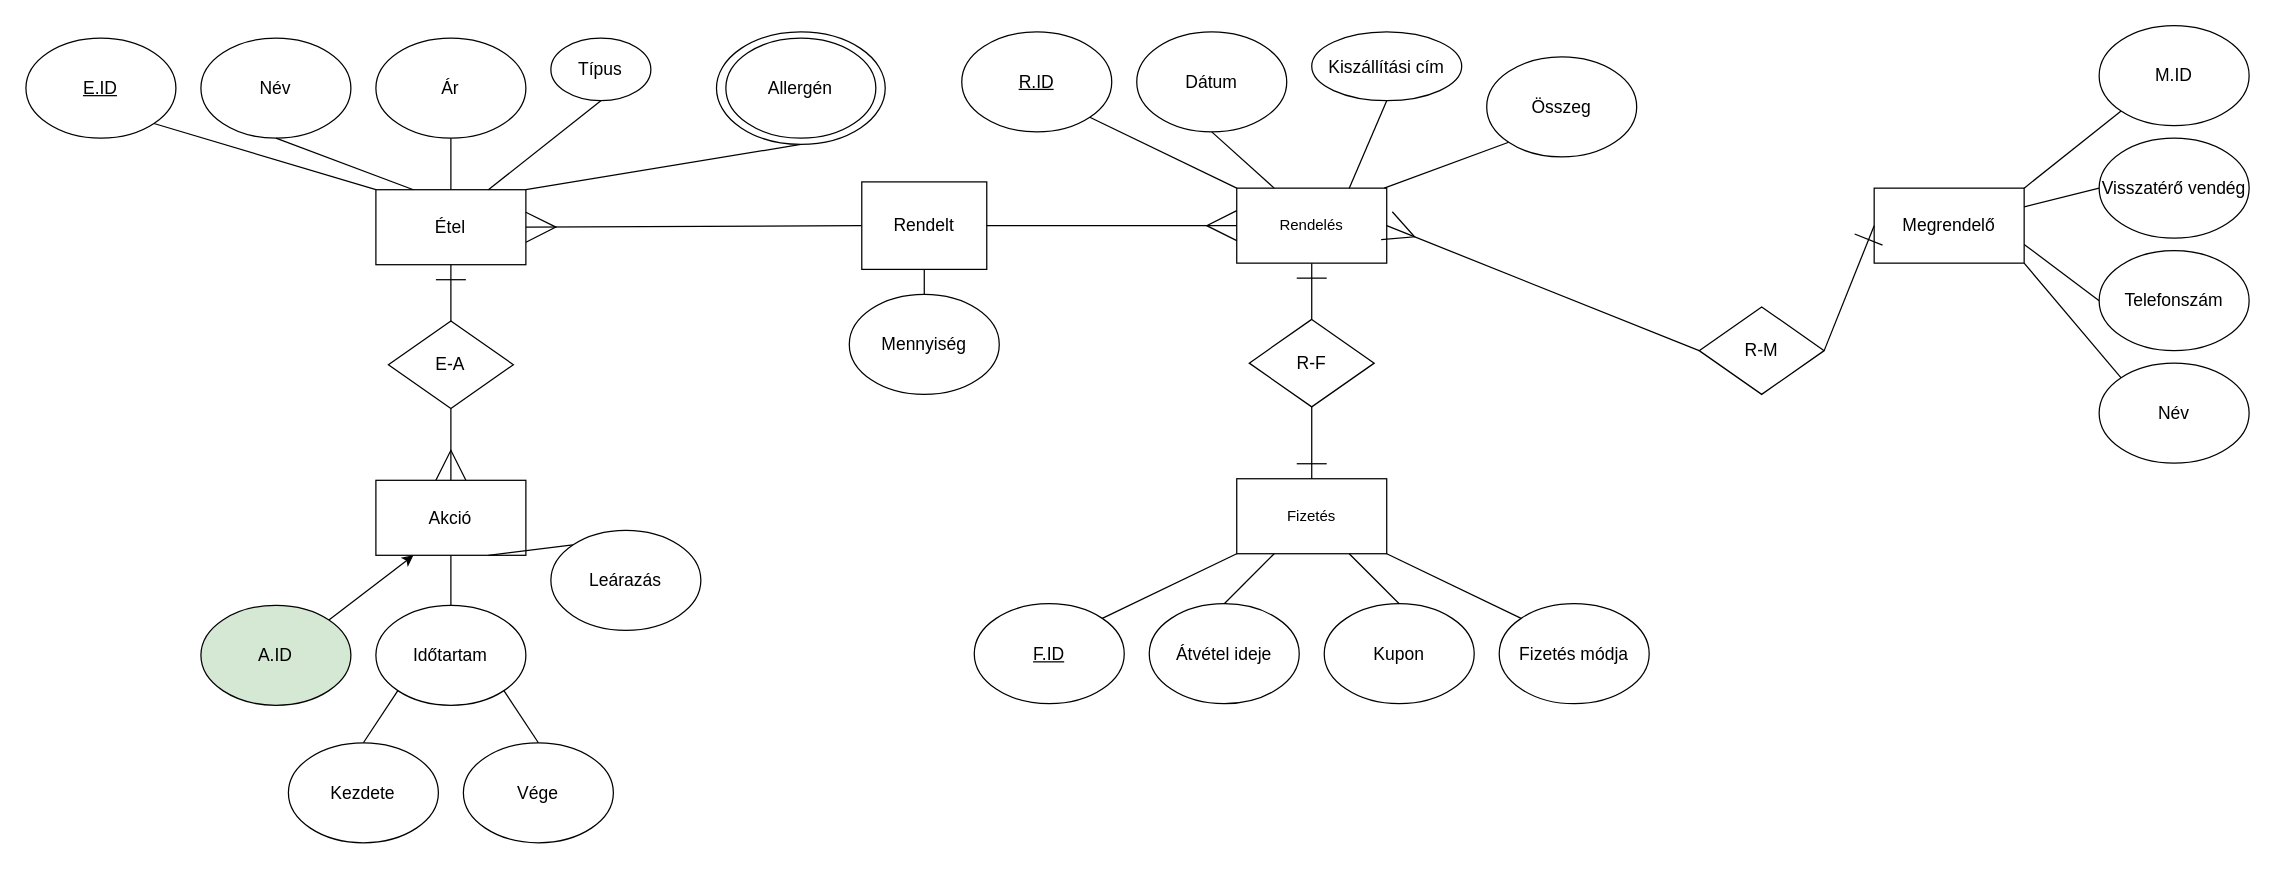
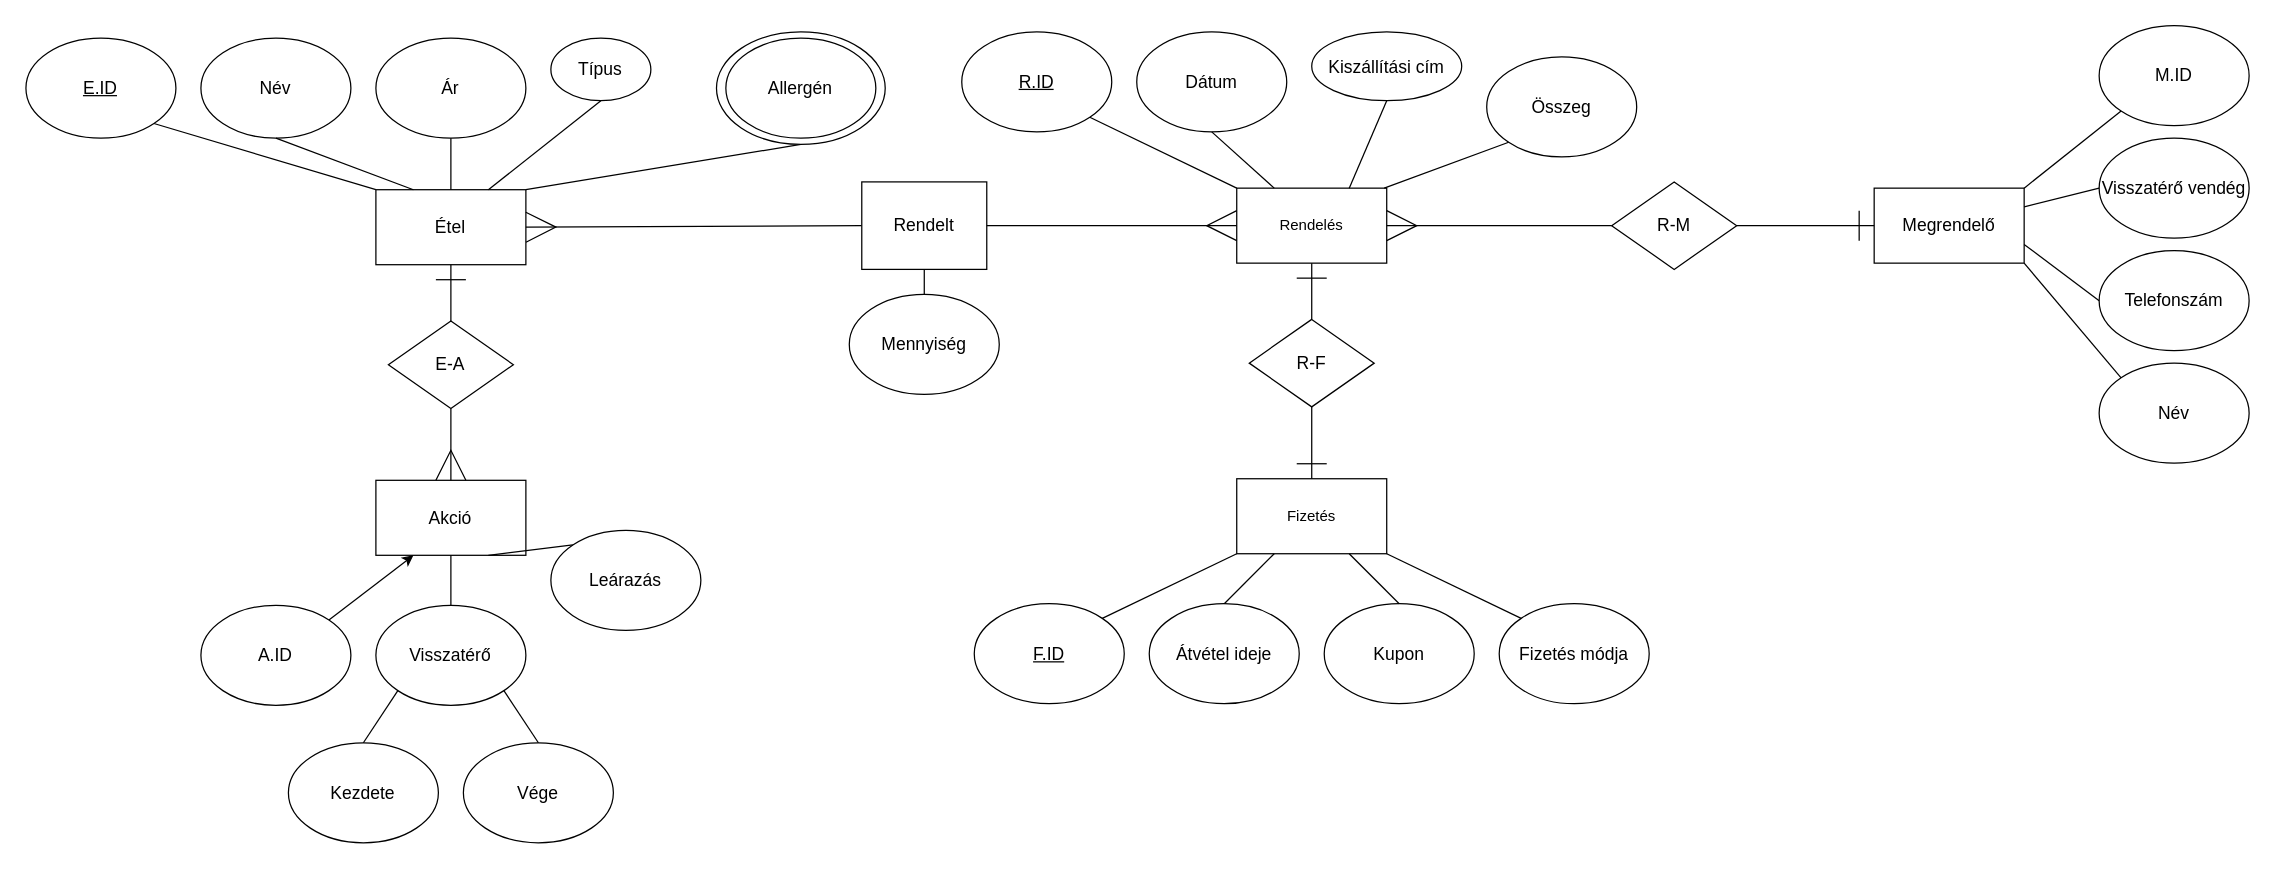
  <mxCell id="0" />
  <mxCell id="1" parent="0" />
  <mxCell id="2" value="Étel" style="rounded=0;whiteSpace=wrap;html=1;fontSize=14;" parent="1" vertex="1"><mxGeometry x="300.25" y="151.25" width="120" height="60" as="geometry" /></mxCell>
  <mxCell id="3" value="E.ID" style="ellipse;whiteSpace=wrap;html=1;fontSize=14;fontStyle=4" parent="1" vertex="1"><mxGeometry x="20.25" y="30" width="120" height="80" as="geometry" /></mxCell>
  <mxCell id="4" value="Név" style="ellipse;whiteSpace=wrap;html=1;fontSize=14;" parent="1" vertex="1"><mxGeometry x="160.25" y="30" width="120" height="80" as="geometry" /></mxCell>
  <mxCell id="5" value="Típus" style="ellipse;whiteSpace=wrap;html=1;fontSize=14;" parent="1" vertex="1"><mxGeometry x="440.25" y="30" width="80" height="50" as="geometry" /></mxCell>
  <mxCell id="6" value="" style="endArrow=none;html=1;rounded=0;fontSize=14;exitX=0;exitY=0;exitDx=0;exitDy=0;entryX=1;entryY=1;entryDx=0;entryDy=0;" parent="1" source="2" target="3" edge="1"><mxGeometry width="50" height="50" relative="1" as="geometry"><mxPoint x="439" y="215" as="sourcePoint" /><mxPoint x="489" y="165" as="targetPoint" /></mxGeometry></mxCell>
  <mxCell id="7" value="" style="endArrow=none;html=1;rounded=0;fontSize=14;exitX=0.25;exitY=0;exitDx=0;exitDy=0;entryX=0.5;entryY=1;entryDx=0;entryDy=0;" parent="1" source="2" target="4" edge="1"><mxGeometry width="50" height="50" relative="1" as="geometry"><mxPoint x="374" y="216.72" as="sourcePoint" /><mxPoint x="154" y="111.72" as="targetPoint" /></mxGeometry></mxCell>
  <mxCell id="8" value="" style="endArrow=none;html=1;rounded=0;fontSize=14;exitX=0.75;exitY=0;exitDx=0;exitDy=0;entryX=0.5;entryY=1;entryDx=0;entryDy=0;" parent="1" source="2" target="5" edge="1"><mxGeometry width="50" height="50" relative="1" as="geometry"><mxPoint x="374" y="216.72" as="sourcePoint" /><mxPoint x="434" y="111.72" as="targetPoint" /></mxGeometry></mxCell>
  <mxCell id="9" value="" style="endArrow=none;html=1;rounded=0;fontSize=14;exitX=1;exitY=0;exitDx=0;exitDy=0;entryX=0.5;entryY=1;entryDx=0;entryDy=0;" parent="1" source="2" target="33" edge="1"><mxGeometry width="50" height="50" relative="1" as="geometry"><mxPoint x="374" y="216.72" as="sourcePoint" /><mxPoint x="531.574" y="100.004" as="targetPoint" /></mxGeometry></mxCell>
  <mxCell id="10" value="Akció" style="rounded=0;whiteSpace=wrap;html=1;fontSize=14;" parent="1" vertex="1"><mxGeometry x="300.25" y="383.75" width="120" height="60" as="geometry" /></mxCell>
- <mxCell id="11" value="A.ID" style="ellipse;whiteSpace=wrap;html=1;fontSize=14;fillColor=#d5e8d4;" parent="1" vertex="1"><mxGeometry x="160.25" y="483.75" width="120" height="80" as="geometry" /></mxCell>
+ <mxCell id="11" value="A.ID" style="ellipse;whiteSpace=wrap;html=1;fontSize=14;" parent="1" vertex="1"><mxGeometry x="160.25" y="483.75" width="120" height="80" as="geometry" /></mxCell>
  <mxCell id="12" value="" style="endArrow=classic;html=1;rounded=0;fontSize=14;exitX=1;exitY=0;exitDx=0;exitDy=0;entryX=0.25;entryY=1;entryDx=0;entryDy=0;" parent="1" source="11" target="10" edge="1"><mxGeometry width="50" height="50" relative="1" as="geometry"><mxPoint x="350.25" y="273.75" as="sourcePoint" /><mxPoint x="400.25" y="223.75" as="targetPoint" /></mxGeometry></mxCell>
- <mxCell id="13" value="Időtartam" style="ellipse;whiteSpace=wrap;html=1;fontSize=14;" parent="1" vertex="1"><mxGeometry x="300.25" y="483.75" width="120" height="80" as="geometry" /></mxCell>
+ <mxCell id="13" value="Visszatérő" style="ellipse;whiteSpace=wrap;html=1;fontSize=14;" parent="1" vertex="1"><mxGeometry x="300.25" y="483.75" width="120" height="80" as="geometry" /></mxCell>
  <mxCell id="14" value="Leárazás" style="ellipse;whiteSpace=wrap;html=1;fontSize=14;" parent="1" vertex="1"><mxGeometry x="440.25" y="423.75" width="120" height="80" as="geometry" /></mxCell>
  <mxCell id="15" value="" style="endArrow=none;html=1;rounded=0;fontSize=14;exitX=0.5;exitY=1;exitDx=0;exitDy=0;entryX=0.5;entryY=0;entryDx=0;entryDy=0;" parent="1" source="10" target="13" edge="1"><mxGeometry width="50" height="50" relative="1" as="geometry"><mxPoint x="350.25" y="273.75" as="sourcePoint" /><mxPoint x="400.25" y="223.75" as="targetPoint" /></mxGeometry></mxCell>
  <mxCell id="16" value="" style="endArrow=none;html=1;rounded=0;fontSize=14;exitX=0.75;exitY=1;exitDx=0;exitDy=0;entryX=0;entryY=0;entryDx=0;entryDy=0;" parent="1" source="10" target="14" edge="1"><mxGeometry width="50" height="50" relative="1" as="geometry"><mxPoint x="350.25" y="273.75" as="sourcePoint" /><mxPoint x="400.25" y="223.75" as="targetPoint" /></mxGeometry></mxCell>
  <mxCell id="17" value="Kezdete" style="ellipse;whiteSpace=wrap;html=1;fontSize=14;" parent="1" vertex="1"><mxGeometry x="230.25" y="593.75" width="120" height="80" as="geometry" /></mxCell>
  <mxCell id="18" value="Vége" style="ellipse;whiteSpace=wrap;html=1;fontSize=14;" parent="1" vertex="1"><mxGeometry x="370.25" y="593.75" width="120" height="80" as="geometry" /></mxCell>
  <mxCell id="19" value="" style="endArrow=none;html=1;rounded=0;fontSize=14;exitX=0;exitY=1;exitDx=0;exitDy=0;entryX=0.5;entryY=0;entryDx=0;entryDy=0;" parent="1" source="13" target="17" edge="1"><mxGeometry width="50" height="50" relative="1" as="geometry"><mxPoint x="350.25" y="373.75" as="sourcePoint" /><mxPoint x="400.25" y="323.75" as="targetPoint" /></mxGeometry></mxCell>
  <mxCell id="20" value="" style="endArrow=none;html=1;rounded=0;fontSize=14;entryX=1;entryY=1;entryDx=0;entryDy=0;exitX=0.5;exitY=0;exitDx=0;exitDy=0;" parent="1" source="18" target="13" edge="1"><mxGeometry width="50" height="50" relative="1" as="geometry"><mxPoint x="350.25" y="373.75" as="sourcePoint" /><mxPoint x="400.25" y="323.75" as="targetPoint" /></mxGeometry></mxCell>
  <mxCell id="21" value="Megrendelő" style="rounded=0;whiteSpace=wrap;html=1;fontSize=14;" parent="1" vertex="1"><mxGeometry x="1499" y="150" width="120" height="60" as="geometry" /></mxCell>
  <mxCell id="22" value="" style="endArrow=none;html=1;rounded=0;fontSize=14;exitX=1;exitY=0.5;exitDx=0;exitDy=0;entryX=0;entryY=0.5;entryDx=0;entryDy=0;startArrow=ERmany;startFill=0;targetPerimeterSpacing=0;endSize=22;sourcePerimeterSpacing=0;startSize=22;" parent="1" source="2" target="39" edge="1"><mxGeometry width="50" height="50" relative="1" as="geometry"><mxPoint x="709" y="315" as="sourcePoint" /><mxPoint x="629" y="180" as="targetPoint" /></mxGeometry></mxCell>
  <mxCell id="23" value="" style="endArrow=ERone;html=1;rounded=0;fontSize=14;exitX=1;exitY=0.5;exitDx=0;exitDy=0;entryX=0;entryY=0.5;entryDx=0;entryDy=0;endFill=0;endSize=22;" parent="1" source="41" target="21" edge="1"><mxGeometry width="50" height="50" relative="1" as="geometry"><mxPoint x="1319" y="180" as="sourcePoint" /><mxPoint x="1289" y="265" as="targetPoint" /></mxGeometry></mxCell>
  <mxCell id="24" value="M.ID" style="ellipse;whiteSpace=wrap;html=1;fontSize=14;" parent="1" vertex="1"><mxGeometry x="1679" y="20" width="120" height="80" as="geometry" /></mxCell>
  <mxCell id="25" value="Visszatérő vendég" style="ellipse;whiteSpace=wrap;html=1;fontSize=14;" parent="1" vertex="1"><mxGeometry x="1679" y="110" width="120" height="80" as="geometry" /></mxCell>
  <mxCell id="26" value="Telefonszám" style="ellipse;whiteSpace=wrap;html=1;fontSize=14;" parent="1" vertex="1"><mxGeometry x="1679" y="200" width="120" height="80" as="geometry" /></mxCell>
  <mxCell id="27" value="Név" style="ellipse;whiteSpace=wrap;html=1;fontSize=14;" parent="1" vertex="1"><mxGeometry x="1679" y="290" width="120" height="80" as="geometry" /></mxCell>
  <mxCell id="28" value="" style="endArrow=none;html=1;rounded=0;fontSize=14;exitX=1;exitY=0;exitDx=0;exitDy=0;entryX=0;entryY=1;entryDx=0;entryDy=0;" parent="1" source="21" target="24" edge="1"><mxGeometry width="50" height="50" relative="1" as="geometry"><mxPoint x="1639" y="315" as="sourcePoint" /><mxPoint x="1689" y="265" as="targetPoint" /></mxGeometry></mxCell>
  <mxCell id="29" value="" style="endArrow=none;html=1;rounded=0;fontSize=14;exitX=1;exitY=0.25;exitDx=0;exitDy=0;entryX=0;entryY=0.5;entryDx=0;entryDy=0;" parent="1" source="21" target="25" edge="1"><mxGeometry width="50" height="50" relative="1" as="geometry"><mxPoint x="1639" y="315" as="sourcePoint" /><mxPoint x="1689" y="265" as="targetPoint" /></mxGeometry></mxCell>
  <mxCell id="30" value="" style="endArrow=none;html=1;rounded=0;fontSize=14;exitX=1;exitY=0.75;exitDx=0;exitDy=0;entryX=0;entryY=0.5;entryDx=0;entryDy=0;" parent="1" source="21" target="26" edge="1"><mxGeometry width="50" height="50" relative="1" as="geometry"><mxPoint x="1639" y="315" as="sourcePoint" /><mxPoint x="1689" y="265" as="targetPoint" /></mxGeometry></mxCell>
  <mxCell id="31" value="" style="endArrow=none;html=1;rounded=0;fontSize=14;exitX=1;exitY=1;exitDx=0;exitDy=0;entryX=0;entryY=0;entryDx=0;entryDy=0;" parent="1" source="21" target="27" edge="1"><mxGeometry width="50" height="50" relative="1" as="geometry"><mxPoint x="1639" y="315" as="sourcePoint" /><mxPoint x="1689" y="265" as="targetPoint" /></mxGeometry></mxCell>
  <mxCell id="32" value="" style="group" parent="1" vertex="1" connectable="0"><mxGeometry x="572.75" y="25" width="135" height="90" as="geometry" /></mxCell>
  <mxCell id="33" value="" style="ellipse;whiteSpace=wrap;html=1;fontSize=14;" parent="32" vertex="1"><mxGeometry width="135" height="90" as="geometry" /></mxCell>
  <mxCell id="34" value="Allergén" style="ellipse;whiteSpace=wrap;html=1;fontSize=14;" parent="32" vertex="1"><mxGeometry x="7.5" y="5" width="120" height="80" as="geometry" /></mxCell>
  <mxCell id="35" value="E-A" style="rhombus;whiteSpace=wrap;html=1;fontSize=14;" parent="1" vertex="1"><mxGeometry x="310.25" y="256.25" width="100" height="70" as="geometry" /></mxCell>
  <mxCell id="36" value="" style="endArrow=ERone;html=1;rounded=0;exitX=0.5;exitY=0;exitDx=0;exitDy=0;entryX=0.5;entryY=1;entryDx=0;entryDy=0;endFill=0;endSize=22;" parent="1" source="35" target="2" edge="1"><mxGeometry width="50" height="50" relative="1" as="geometry"><mxPoint x="380.25" y="336.25" as="sourcePoint" /><mxPoint x="430.25" y="286.25" as="targetPoint" /></mxGeometry></mxCell>
  <mxCell id="37" value="" style="endArrow=ERmany;html=1;rounded=0;exitX=0.5;exitY=1;exitDx=0;exitDy=0;entryX=0.5;entryY=0;entryDx=0;entryDy=0;endFill=0;startSize=22;endSize=22;" parent="1" source="35" target="10" edge="1"><mxGeometry width="50" height="50" relative="1" as="geometry"><mxPoint x="460.25" y="346.25" as="sourcePoint" /><mxPoint x="787.75" y="391.25" as="targetPoint" /></mxGeometry></mxCell>
  <mxCell id="38" value="Rendelés" style="rounded=0;whiteSpace=wrap;html=1;" parent="1" vertex="1"><mxGeometry x="989" y="150" width="120" height="60" as="geometry" /></mxCell>
  <mxCell id="39" value="Rendelt" style="whiteSpace=wrap;html=1;fontSize=14;rounded=0;" parent="1" vertex="1"><mxGeometry x="689" y="145" width="100" height="70" as="geometry" /></mxCell>
  <mxCell id="40" value="" style="endArrow=ERmany;html=1;rounded=0;exitX=1;exitY=0.5;exitDx=0;exitDy=0;entryX=0;entryY=0.5;entryDx=0;entryDy=0;endFill=0;startSize=22;endSize=22;" parent="1" source="39" target="38" edge="1"><mxGeometry width="50" height="50" relative="1" as="geometry"><mxPoint x="819" y="335" as="sourcePoint" /><mxPoint x="869" y="285" as="targetPoint" /></mxGeometry></mxCell>
- <mxCell id="41" value="R-M" style="rhombus;whiteSpace=wrap;html=1;fontSize=14;" parent="1" vertex="1"><mxGeometry x="1359" y="245" width="100" height="70" as="geometry" /></mxCell>
+ <mxCell id="41" value="R-M" style="rhombus;whiteSpace=wrap;html=1;fontSize=14;" parent="1" vertex="1"><mxGeometry x="1289" y="145" width="100" height="70" as="geometry" /></mxCell>
  <mxCell id="42" value="" style="endArrow=ERmany;html=1;rounded=0;exitX=0;exitY=0.5;exitDx=0;exitDy=0;entryX=1;entryY=0.5;entryDx=0;entryDy=0;endFill=0;startSize=22;endSize=22;" parent="1" source="41" target="38" edge="1"><mxGeometry width="50" height="50" relative="1" as="geometry"><mxPoint x="1479" y="335" as="sourcePoint" /><mxPoint x="1129" y="180" as="targetPoint" /></mxGeometry></mxCell>
  <mxCell id="43" value="&lt;u&gt;R.ID&lt;/u&gt;" style="ellipse;whiteSpace=wrap;html=1;fontSize=14;" parent="1" vertex="1"><mxGeometry x="769" y="25" width="120" height="80" as="geometry" /></mxCell>
  <mxCell id="44" value="Dátum" style="ellipse;whiteSpace=wrap;html=1;fontSize=14;" parent="1" vertex="1"><mxGeometry x="909" y="25" width="120" height="80" as="geometry" /></mxCell>
  <mxCell id="45" value="Kiszállítási cím" style="ellipse;whiteSpace=wrap;html=1;fontSize=14;" parent="1" vertex="1"><mxGeometry x="1049" y="25" width="120" height="55" as="geometry" /></mxCell>
  <mxCell id="46" value="Összeg" style="ellipse;whiteSpace=wrap;html=1;fontSize=14;" parent="1" vertex="1"><mxGeometry x="1189" y="45" width="120" height="80" as="geometry" /></mxCell>
  <mxCell id="47" value="Fizetés" style="rounded=0;whiteSpace=wrap;html=1;" parent="1" vertex="1"><mxGeometry x="989" y="382.5" width="120" height="60" as="geometry" /></mxCell>
  <mxCell id="48" value="&lt;u&gt;F.ID&lt;/u&gt;" style="ellipse;whiteSpace=wrap;html=1;fontSize=14;" parent="1" vertex="1"><mxGeometry x="779" y="482.5" width="120" height="80" as="geometry" /></mxCell>
  <mxCell id="49" value="Átvétel ideje" style="ellipse;whiteSpace=wrap;html=1;fontSize=14;" parent="1" vertex="1"><mxGeometry x="919" y="482.5" width="120" height="80" as="geometry" /></mxCell>
  <mxCell id="50" value="Kupon" style="ellipse;whiteSpace=wrap;html=1;fontSize=14;" parent="1" vertex="1"><mxGeometry x="1059" y="482.5" width="120" height="80" as="geometry" /></mxCell>
  <mxCell id="51" value="Fizetés módja" style="ellipse;whiteSpace=wrap;html=1;fontSize=14;" parent="1" vertex="1"><mxGeometry x="1199" y="482.5" width="120" height="80" as="geometry" /></mxCell>
  <mxCell id="52" value="R-F" style="rhombus;whiteSpace=wrap;html=1;fontSize=14;" parent="1" vertex="1"><mxGeometry x="999" y="255" width="100" height="70" as="geometry" /></mxCell>
  <mxCell id="53" value="" style="endArrow=ERone;html=1;rounded=0;exitX=0.5;exitY=1;exitDx=0;exitDy=0;entryX=0.5;entryY=0;entryDx=0;entryDy=0;startSize=22;endFill=0;endSize=22;" parent="1" source="52" target="47" edge="1"><mxGeometry width="50" height="50" relative="1" as="geometry"><mxPoint x="819" y="390" as="sourcePoint" /><mxPoint x="869" y="340" as="targetPoint" /></mxGeometry></mxCell>
  <mxCell id="54" value="" style="endArrow=ERone;html=1;rounded=0;exitX=0.5;exitY=0;exitDx=0;exitDy=0;entryX=0.5;entryY=1;entryDx=0;entryDy=0;endFill=0;endSize=22;" parent="1" source="52" target="38" edge="1"><mxGeometry width="50" height="50" relative="1" as="geometry"><mxPoint x="1049" y="365" as="sourcePoint" /><mxPoint x="1099" y="315" as="targetPoint" /></mxGeometry></mxCell>
  <mxCell id="55" value="" style="endArrow=none;html=1;rounded=0;exitX=1;exitY=0;exitDx=0;exitDy=0;entryX=0;entryY=1;entryDx=0;entryDy=0;" parent="1" source="48" target="47" edge="1"><mxGeometry width="50" height="50" relative="1" as="geometry"><mxPoint x="819" y="365" as="sourcePoint" /><mxPoint x="869" y="315" as="targetPoint" /></mxGeometry></mxCell>
  <mxCell id="56" value="" style="endArrow=none;html=1;rounded=0;exitX=0.5;exitY=0;exitDx=0;exitDy=0;entryX=0.25;entryY=1;entryDx=0;entryDy=0;" parent="1" source="49" target="47" edge="1"><mxGeometry width="50" height="50" relative="1" as="geometry"><mxPoint x="819" y="365" as="sourcePoint" /><mxPoint x="869" y="315" as="targetPoint" /></mxGeometry></mxCell>
  <mxCell id="57" value="" style="endArrow=none;html=1;rounded=0;exitX=0.5;exitY=0;exitDx=0;exitDy=0;entryX=0.75;entryY=1;entryDx=0;entryDy=0;" parent="1" source="50" target="47" edge="1"><mxGeometry width="50" height="50" relative="1" as="geometry"><mxPoint x="819" y="365" as="sourcePoint" /><mxPoint x="869" y="315" as="targetPoint" /></mxGeometry></mxCell>
  <mxCell id="58" value="" style="endArrow=none;html=1;rounded=0;exitX=0;exitY=0;exitDx=0;exitDy=0;entryX=1;entryY=1;entryDx=0;entryDy=0;" parent="1" source="51" target="47" edge="1"><mxGeometry width="50" height="50" relative="1" as="geometry"><mxPoint x="819" y="365" as="sourcePoint" /><mxPoint x="869" y="315" as="targetPoint" /></mxGeometry></mxCell>
  <mxCell id="59" value="Mennyiség" style="ellipse;whiteSpace=wrap;html=1;fontSize=14;" parent="1" vertex="1"><mxGeometry x="679" y="235" width="120" height="80" as="geometry" /></mxCell>
  <mxCell id="60" value="" style="endArrow=none;html=1;rounded=0;exitX=0.5;exitY=1;exitDx=0;exitDy=0;entryX=0.5;entryY=0;entryDx=0;entryDy=0;" parent="1" source="39" target="59" edge="1"><mxGeometry width="50" height="50" relative="1" as="geometry"><mxPoint x="1039" y="365" as="sourcePoint" /><mxPoint x="1089" y="315" as="targetPoint" /></mxGeometry></mxCell>
  <mxCell id="61" value="" style="endArrow=none;html=1;rounded=0;exitX=1;exitY=1;exitDx=0;exitDy=0;entryX=0;entryY=0;entryDx=0;entryDy=0;" parent="1" source="43" target="38" edge="1"><mxGeometry width="50" height="50" relative="1" as="geometry"><mxPoint x="1049" y="365" as="sourcePoint" /><mxPoint x="1099" y="315" as="targetPoint" /></mxGeometry></mxCell>
  <mxCell id="62" value="" style="endArrow=none;html=1;rounded=0;exitX=0.5;exitY=1;exitDx=0;exitDy=0;entryX=0.25;entryY=0;entryDx=0;entryDy=0;" parent="1" source="44" target="38" edge="1"><mxGeometry width="50" height="50" relative="1" as="geometry"><mxPoint x="1049" y="365" as="sourcePoint" /><mxPoint x="1099" y="315" as="targetPoint" /></mxGeometry></mxCell>
  <mxCell id="63" value="" style="endArrow=none;html=1;rounded=0;exitX=0.75;exitY=0;exitDx=0;exitDy=0;entryX=0.5;entryY=1;entryDx=0;entryDy=0;" parent="1" source="38" target="45" edge="1"><mxGeometry width="50" height="50" relative="1" as="geometry"><mxPoint x="1049" y="365" as="sourcePoint" /><mxPoint x="1099" y="315" as="targetPoint" /></mxGeometry></mxCell>
  <mxCell id="64" value="" style="endArrow=none;html=1;rounded=0;exitX=-0.067;exitY=0;exitDx=0;exitDy=0;exitPerimeter=0;entryX=0;entryY=1;entryDx=0;entryDy=0;" parent="1" target="46" edge="1"><mxGeometry width="50" height="50" relative="1" as="geometry"><mxPoint x="1106.99" y="150" as="sourcePoint" /><mxPoint x="1099" y="315" as="targetPoint" /></mxGeometry></mxCell>
  <mxCell id="65" value="Ár" style="ellipse;whiteSpace=wrap;html=1;fontSize=14;" parent="1" vertex="1"><mxGeometry x="300.25" y="30" width="120" height="80" as="geometry" /></mxCell>
  <mxCell id="66" value="" style="endArrow=none;html=1;rounded=0;exitX=0.5;exitY=1;exitDx=0;exitDy=0;entryX=0.5;entryY=0;entryDx=0;entryDy=0;" parent="1" source="65" target="2" edge="1"><mxGeometry width="50" height="50" relative="1" as="geometry"><mxPoint x="709" y="405" as="sourcePoint" /><mxPoint x="759" y="355" as="targetPoint" /></mxGeometry></mxCell>
